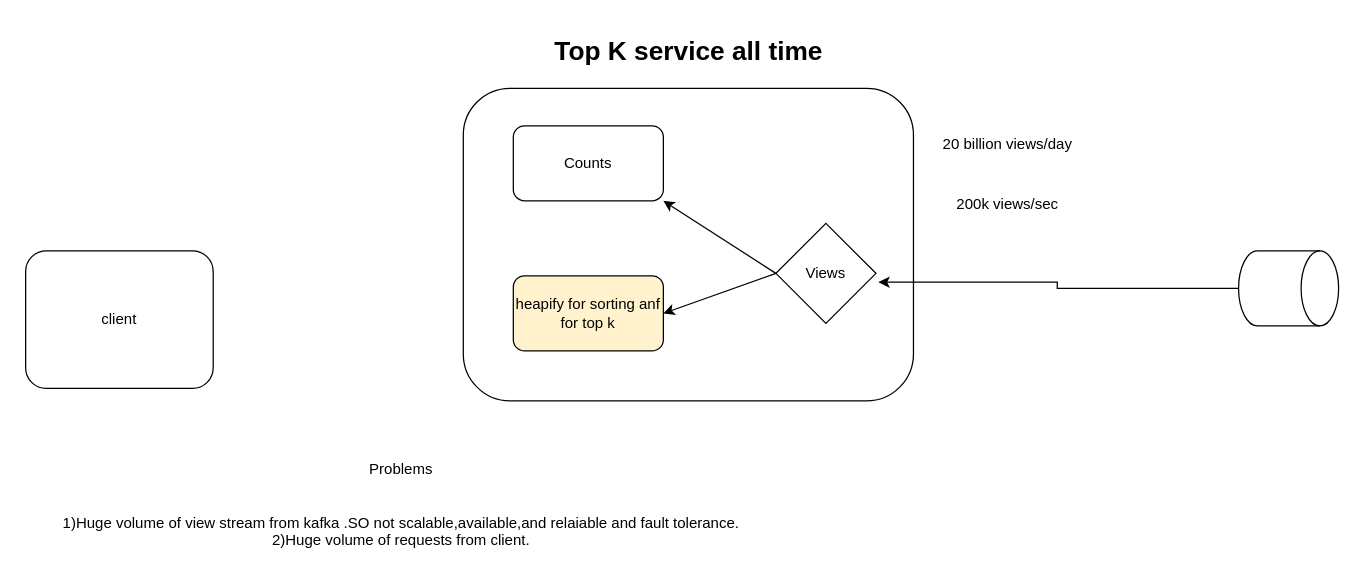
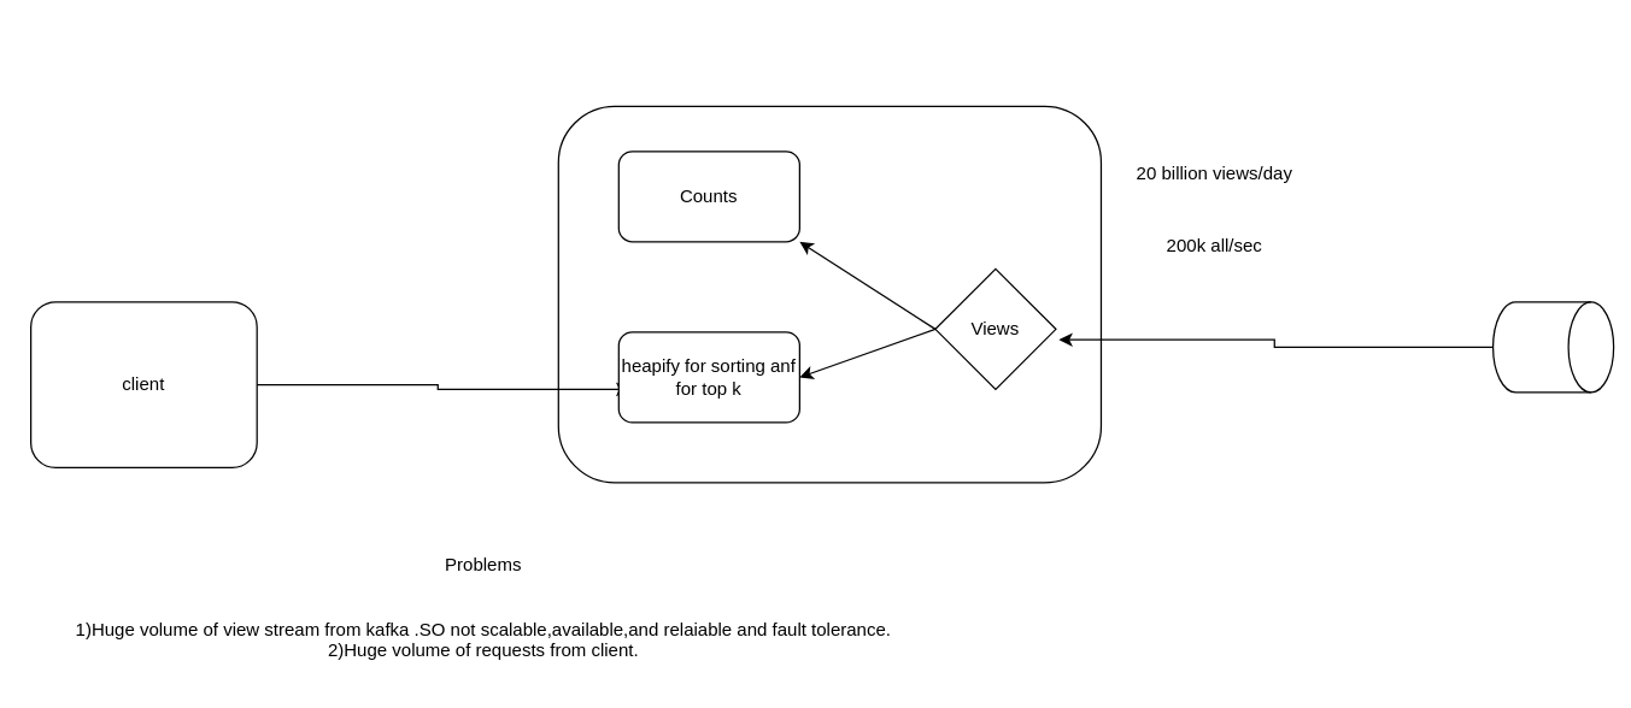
  <mxCell id="0" />
  <mxCell id="1" parent="0" />
  <mxCell id="2" value="" style="rounded=1;whiteSpace=wrap;html=1;" vertex="1" parent="1"><mxGeometry x="370" y="70" width="360" height="250" as="geometry" /></mxCell>
  <mxCell id="3" value="client" style="rounded=1;whiteSpace=wrap;html=1;" vertex="1" parent="1"><mxGeometry x="20" y="200" width="150" height="110" as="geometry" /></mxCell>
+ <mxCell id="4" style="edgeStyle=orthogonalEdgeStyle;rounded=0;orthogonalLoop=1;jettySize=auto;html=1;entryX=0.061;entryY=0.633;entryDx=0;entryDy=0;entryPerimeter=0;" edge="1" parent="1" source="3" target="8"><mxGeometry relative="1" as="geometry" /></mxCell>
  <mxCell id="5" value="" style="shape=cylinder3;whiteSpace=wrap;html=1;boundedLbl=1;backgroundOutline=1;size=15;rotation=90;" vertex="1" parent="1"><mxGeometry x="1000" y="190" width="60" height="80" as="geometry" /></mxCell>
- <mxCell id="6" value="&lt;b&gt;&lt;font style=&quot;font-size: 21px;&quot;&gt;Top K service all time&lt;/font&gt;&lt;/b&gt;" style="text;html=1;align=center;verticalAlign=middle;resizable=0;points=[];autosize=1;strokeColor=none;fillColor=none;" vertex="1" parent="1"><mxGeometry x="430" y="20" width="240" height="40" as="geometry" /></mxCell>
  <mxCell id="7" value="Counts" style="rounded=1;whiteSpace=wrap;html=1;" vertex="1" parent="1"><mxGeometry x="410" y="100" width="120" height="60" as="geometry" /></mxCell>
- <mxCell id="8" value="heapify for sorting anf for top k" style="rounded=1;whiteSpace=wrap;html=1;fillColor=#fff2cc;" vertex="1" parent="1"><mxGeometry x="410" y="220" width="120" height="60" as="geometry" /></mxCell>
+ <mxCell id="8" value="heapify for sorting anf for top k" style="rounded=1;whiteSpace=wrap;html=1;" vertex="1" parent="1"><mxGeometry x="410" y="220" width="120" height="60" as="geometry" /></mxCell>
  <mxCell id="9" value="Views" style="rhombus;whiteSpace=wrap;html=1;" vertex="1" parent="1"><mxGeometry x="620" y="178" width="80" height="80" as="geometry" /></mxCell>
  <mxCell id="10" style="edgeStyle=orthogonalEdgeStyle;rounded=0;orthogonalLoop=1;jettySize=auto;html=1;entryX=1.025;entryY=0.588;entryDx=0;entryDy=0;entryPerimeter=0;" edge="1" parent="1" source="5" target="9"><mxGeometry relative="1" as="geometry" /></mxCell>
  <mxCell id="11" value="" style="endArrow=classic;html=1;rounded=0;exitX=0;exitY=0.5;exitDx=0;exitDy=0;entryX=1;entryY=1;entryDx=0;entryDy=0;" edge="1" parent="1" source="9" target="7"><mxGeometry width="50" height="50" relative="1" as="geometry"><mxPoint x="710" y="250" as="sourcePoint" /><mxPoint x="760" y="200" as="targetPoint" /></mxGeometry></mxCell>
  <mxCell id="12" value="" style="endArrow=classic;html=1;rounded=0;entryX=1;entryY=0.5;entryDx=0;entryDy=0;exitX=0;exitY=0.5;exitDx=0;exitDy=0;" edge="1" parent="1" source="9" target="8"><mxGeometry width="50" height="50" relative="1" as="geometry"><mxPoint x="570" y="270" as="sourcePoint" /><mxPoint x="620" y="220" as="targetPoint" /></mxGeometry></mxCell>
  <mxCell id="13" value="Problems&lt;div&gt;&lt;br&gt;&lt;/div&gt;&lt;div&gt;&lt;br&gt;&lt;/div&gt;&lt;div&gt;1)Huge volume of view stream from kafka .SO not scalable,available,and relaiable and fault tolerance.&lt;/div&gt;&lt;div&gt;2)Huge volume of requests from client.&lt;/div&gt;" style="text;html=1;align=center;verticalAlign=middle;resizable=0;points=[];autosize=1;strokeColor=none;fillColor=none;" vertex="1" parent="1"><mxGeometry x="40" y="358" width="560" height="90" as="geometry" /></mxCell>
  <mxCell id="14" value="20 billion views/day" style="text;html=1;align=center;verticalAlign=middle;resizable=0;points=[];autosize=1;strokeColor=none;fillColor=none;" vertex="1" parent="1"><mxGeometry x="740" y="100" width="130" height="30" as="geometry" /></mxCell>
- <mxCell id="15" value="200k views/sec" style="text;html=1;align=center;verticalAlign=middle;resizable=0;points=[];autosize=1;strokeColor=none;fillColor=none;" vertex="1" parent="1"><mxGeometry x="755" y="148" width="100" height="30" as="geometry" /></mxCell>
+ <mxCell id="15" value="200k all/sec" style="text;html=1;align=center;verticalAlign=middle;resizable=0;points=[];autosize=1;strokeColor=none;fillColor=none;" vertex="1" parent="1"><mxGeometry x="755" y="148" width="100" height="30" as="geometry" /></mxCell>
